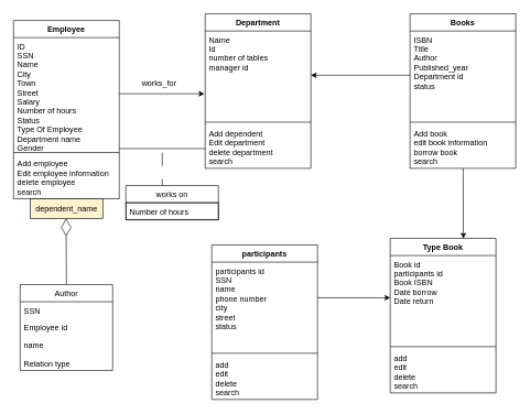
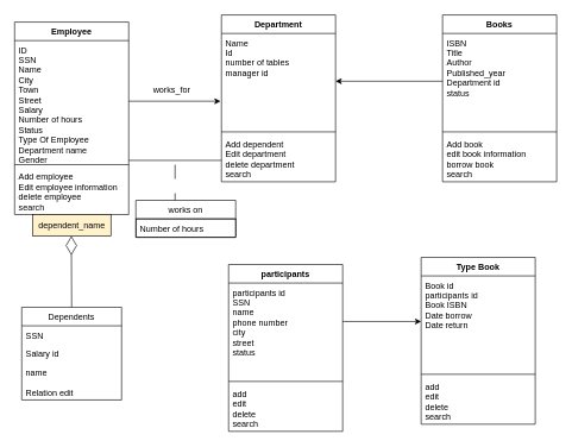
  <mxCell id="0" />
  <mxCell id="1" parent="0" />
  <mxCell id="2" value="Employee" style="swimlane;fontStyle=1;align=center;verticalAlign=top;childLayout=stackLayout;horizontal=1;startSize=26;horizontalStack=0;resizeParent=1;resizeParentMax=0;resizeLast=0;collapsible=1;marginBottom=0;" parent="1" vertex="1"><mxGeometry x="20" y="30" width="160" height="270" as="geometry" /></mxCell>
  <mxCell id="3" value="ID&#10;SSN&#10;Name&#10;City&#10;Town&#10;Street&#10;Salary&#10;Number of hours&#10;Status&#10;Type Of Employee&#10;Department name&#10;Gender&#10;Birth date" style="text;strokeColor=none;fillColor=none;align=left;verticalAlign=top;spacingLeft=4;spacingRight=4;overflow=hidden;rotatable=0;points=[[0,0.5],[1,0.5]];portConstraint=eastwest;" parent="2" vertex="1"><mxGeometry y="26" width="160" height="170" as="geometry" /></mxCell>
  <mxCell id="4" value="" style="line;strokeWidth=1;fillColor=none;align=left;verticalAlign=middle;spacingTop=-1;spacingLeft=3;spacingRight=3;rotatable=0;labelPosition=right;points=[];portConstraint=eastwest;" parent="2" vertex="1"><mxGeometry y="196" width="160" height="8" as="geometry" /></mxCell>
  <mxCell id="5" value="Add employee&#10;Edit employee information&#10;delete employee&#10;search" style="text;strokeColor=none;fillColor=none;align=left;verticalAlign=top;spacingLeft=4;spacingRight=4;overflow=hidden;rotatable=0;points=[[0,0.5],[1,0.5]];portConstraint=eastwest;" parent="2" vertex="1"><mxGeometry y="204" width="160" height="66" as="geometry" /></mxCell>
- <mxCell id="6" value="Author" style="swimlane;fontStyle=0;childLayout=stackLayout;horizontal=1;startSize=26;fillColor=none;horizontalStack=0;resizeParent=1;resizeParentMax=0;resizeLast=0;collapsible=1;marginBottom=0;" parent="1" vertex="1"><mxGeometry x="30" y="430" width="140" height="130" as="geometry" /></mxCell>
+ <mxCell id="6" value="Dependents" style="swimlane;fontStyle=0;childLayout=stackLayout;horizontal=1;startSize=26;fillColor=none;horizontalStack=0;resizeParent=1;resizeParentMax=0;resizeLast=0;collapsible=1;marginBottom=0;" parent="1" vertex="1"><mxGeometry x="30" y="430" width="140" height="130" as="geometry" /></mxCell>
  <mxCell id="7" value="SSN" style="text;strokeColor=none;fillColor=none;align=left;verticalAlign=top;spacingLeft=4;spacingRight=4;overflow=hidden;rotatable=0;points=[[0,0.5],[1,0.5]];portConstraint=eastwest;" parent="6" vertex="1"><mxGeometry y="26" width="140" height="26" as="geometry" /></mxCell>
- <mxCell id="8" value="Employee id" style="text;strokeColor=none;fillColor=none;align=left;verticalAlign=top;spacingLeft=4;spacingRight=4;overflow=hidden;rotatable=0;points=[[0,0.5],[1,0.5]];portConstraint=eastwest;" parent="6" vertex="1"><mxGeometry y="52" width="140" height="26" as="geometry" /></mxCell>
- <mxCell id="9" value="name&#10;&#10;Relation type" style="text;strokeColor=none;fillColor=none;align=left;verticalAlign=top;spacingLeft=4;spacingRight=4;overflow=hidden;rotatable=0;points=[[0,0.5],[1,0.5]];portConstraint=eastwest;" parent="6" vertex="1"><mxGeometry y="78" width="140" height="52" as="geometry" /></mxCell>
+ <mxCell id="8" value="Salary id" style="text;strokeColor=none;fillColor=none;align=left;verticalAlign=top;spacingLeft=4;spacingRight=4;overflow=hidden;rotatable=0;points=[[0,0.5],[1,0.5]];portConstraint=eastwest;" parent="6" vertex="1"><mxGeometry y="52" width="140" height="26" as="geometry" /></mxCell>
+ <mxCell id="9" value="name&#10;&#10;Relation edit" style="text;strokeColor=none;fillColor=none;align=left;verticalAlign=top;spacingLeft=4;spacingRight=4;overflow=hidden;rotatable=0;points=[[0,0.5],[1,0.5]];portConstraint=eastwest;" parent="6" vertex="1"><mxGeometry y="78" width="140" height="52" as="geometry" /></mxCell>
  <mxCell id="10" value="Department" style="swimlane;fontStyle=1;align=center;verticalAlign=top;childLayout=stackLayout;horizontal=1;startSize=26;horizontalStack=0;resizeParent=1;resizeParentMax=0;resizeLast=0;collapsible=1;marginBottom=0;" parent="1" vertex="1"><mxGeometry x="310" y="20" width="160" height="234" as="geometry" /></mxCell>
  <mxCell id="11" value="Name&#10;Id&#10;number of tables&#10;manager id" style="text;strokeColor=none;fillColor=none;align=left;verticalAlign=top;spacingLeft=4;spacingRight=4;overflow=hidden;rotatable=0;points=[[0,0.5],[1,0.5]];portConstraint=eastwest;" parent="10" vertex="1"><mxGeometry y="26" width="160" height="134" as="geometry" /></mxCell>
  <mxCell id="12" value="" style="line;strokeWidth=1;fillColor=none;align=left;verticalAlign=middle;spacingTop=-1;spacingLeft=3;spacingRight=3;rotatable=0;labelPosition=right;points=[];portConstraint=eastwest;" parent="10" vertex="1"><mxGeometry y="160" width="160" height="8" as="geometry" /></mxCell>
  <mxCell id="13" value="Add dependent&#10;Edit department&#10;delete department&#10;search" style="text;strokeColor=none;fillColor=none;align=left;verticalAlign=top;spacingLeft=4;spacingRight=4;overflow=hidden;rotatable=0;points=[[0,0.5],[1,0.5]];portConstraint=eastwest;" parent="10" vertex="1"><mxGeometry y="168" width="160" height="66" as="geometry" /></mxCell>
- <mxCell id="14" style="edgeStyle=none;rounded=0;orthogonalLoop=1;jettySize=auto;html=1;entryX=0.692;entryY=0.001;entryDx=0;entryDy=0;entryPerimeter=0;" parent="1" source="15" target="19" edge="1"><mxGeometry relative="1" as="geometry" /></mxCell>
  <mxCell id="15" value="Books" style="swimlane;fontStyle=1;align=center;verticalAlign=top;childLayout=stackLayout;horizontal=1;startSize=26;horizontalStack=0;resizeParent=1;resizeParentMax=0;resizeLast=0;collapsible=1;marginBottom=0;" parent="1" vertex="1"><mxGeometry x="620" y="20" width="160" height="234" as="geometry" /></mxCell>
  <mxCell id="16" value="ISBN&#10;Title&#10;Author&#10;Published_year&#10;Department id&#10;status" style="text;strokeColor=none;fillColor=none;align=left;verticalAlign=top;spacingLeft=4;spacingRight=4;overflow=hidden;rotatable=0;points=[[0,0.5],[1,0.5]];portConstraint=eastwest;" parent="15" vertex="1"><mxGeometry y="26" width="160" height="134" as="geometry" /></mxCell>
  <mxCell id="17" value="" style="line;strokeWidth=1;fillColor=none;align=left;verticalAlign=middle;spacingTop=-1;spacingLeft=3;spacingRight=3;rotatable=0;labelPosition=right;points=[];portConstraint=eastwest;" parent="15" vertex="1"><mxGeometry y="160" width="160" height="8" as="geometry" /></mxCell>
  <mxCell id="18" value="Add book&#10;edit book information&#10;borrow book&#10;search" style="text;strokeColor=none;fillColor=none;align=left;verticalAlign=top;spacingLeft=4;spacingRight=4;overflow=hidden;rotatable=0;points=[[0,0.5],[1,0.5]];portConstraint=eastwest;" parent="15" vertex="1"><mxGeometry y="168" width="160" height="66" as="geometry" /></mxCell>
  <mxCell id="19" value="Type Book" style="swimlane;fontStyle=1;align=center;verticalAlign=top;childLayout=stackLayout;horizontal=1;startSize=26;horizontalStack=0;resizeParent=1;resizeParentMax=0;resizeLast=0;collapsible=1;marginBottom=0;" parent="1" vertex="1"><mxGeometry x="590" y="360" width="160" height="234" as="geometry" /></mxCell>
  <mxCell id="20" value="Book id&#10;participants id&#10;Book ISBN&#10;Date borrow&#10;Date return" style="text;strokeColor=none;fillColor=none;align=left;verticalAlign=top;spacingLeft=4;spacingRight=4;overflow=hidden;rotatable=0;points=[[0,0.5],[1,0.5]];portConstraint=eastwest;" parent="19" vertex="1"><mxGeometry y="26" width="160" height="134" as="geometry" /></mxCell>
  <mxCell id="21" value="" style="line;strokeWidth=1;fillColor=none;align=left;verticalAlign=middle;spacingTop=-1;spacingLeft=3;spacingRight=3;rotatable=0;labelPosition=right;points=[];portConstraint=eastwest;" parent="19" vertex="1"><mxGeometry y="160" width="160" height="8" as="geometry" /></mxCell>
  <mxCell id="22" value="add&#10;edit&#10;delete&#10;search" style="text;strokeColor=none;fillColor=none;align=left;verticalAlign=top;spacingLeft=4;spacingRight=4;overflow=hidden;rotatable=0;points=[[0,0.5],[1,0.5]];portConstraint=eastwest;" parent="19" vertex="1"><mxGeometry y="168" width="160" height="66" as="geometry" /></mxCell>
  <mxCell id="23" value="participants" style="swimlane;fontStyle=1;align=center;verticalAlign=top;childLayout=stackLayout;horizontal=1;startSize=26;horizontalStack=0;resizeParent=1;resizeParentMax=0;resizeLast=0;collapsible=1;marginBottom=0;" parent="1" vertex="1"><mxGeometry x="320" y="370" width="160" height="234" as="geometry" /></mxCell>
  <mxCell id="24" value="participants id&#10;SSN&#10;name&#10;phone number&#10;city&#10;street&#10;status" style="text;strokeColor=none;fillColor=none;align=left;verticalAlign=top;spacingLeft=4;spacingRight=4;overflow=hidden;rotatable=0;points=[[0,0.5],[1,0.5]];portConstraint=eastwest;" parent="23" vertex="1"><mxGeometry y="26" width="160" height="134" as="geometry" /></mxCell>
  <mxCell id="25" value="" style="line;strokeWidth=1;fillColor=none;align=left;verticalAlign=middle;spacingTop=-1;spacingLeft=3;spacingRight=3;rotatable=0;labelPosition=right;points=[];portConstraint=eastwest;" parent="23" vertex="1"><mxGeometry y="160" width="160" height="8" as="geometry" /></mxCell>
  <mxCell id="26" value="add&#10;edit&#10;delete&#10;search" style="text;strokeColor=none;fillColor=none;align=left;verticalAlign=top;spacingLeft=4;spacingRight=4;overflow=hidden;rotatable=0;points=[[0,0.5],[1,0.5]];portConstraint=eastwest;" parent="23" vertex="1"><mxGeometry y="168" width="160" height="66" as="geometry" /></mxCell>
  <mxCell id="27" value="dependent_name" style="html=1;fillColor=#fff2cc;" parent="1" vertex="1"><mxGeometry x="45" y="300" width="110" height="30" as="geometry" /></mxCell>
  <mxCell id="28" value="" style="endArrow=diamondThin;endFill=0;endSize=24;html=1;exitX=0.5;exitY=0;exitDx=0;exitDy=0;" parent="1" source="6" edge="1"><mxGeometry width="160" relative="1" as="geometry"><mxPoint x="99.5" y="390" as="sourcePoint" /><mxPoint x="99.5" y="330" as="targetPoint" /></mxGeometry></mxCell>
  <mxCell id="29" style="edgeStyle=orthogonalEdgeStyle;rounded=0;orthogonalLoop=1;jettySize=auto;html=1;entryX=-0.008;entryY=0.709;entryDx=0;entryDy=0;entryPerimeter=0;" parent="1" source="3" target="11" edge="1"><mxGeometry relative="1" as="geometry" /></mxCell>
  <mxCell id="30" value="works_for" style="text;html=1;align=center;verticalAlign=middle;resizable=0;points=[];autosize=1;" parent="1" vertex="1"><mxGeometry x="205" y="115" width="70" height="20" as="geometry" /></mxCell>
  <mxCell id="31" value="" style="line;strokeWidth=1;fillColor=none;align=left;verticalAlign=middle;spacingTop=-1;spacingLeft=3;spacingRight=3;rotatable=0;labelPosition=right;points=[];portConstraint=eastwest;" parent="1" vertex="1"><mxGeometry x="180" y="220" width="130" height="8" as="geometry" /></mxCell>
  <mxCell id="32" value="" style="line;strokeWidth=1;direction=south;html=1;dashed=1;dashPattern=20 20;" parent="1" vertex="1"><mxGeometry x="240" y="230" width="10" height="50" as="geometry" /></mxCell>
  <mxCell id="33" value="works on" style="swimlane;fontStyle=0;childLayout=stackLayout;horizontal=1;startSize=26;fillColor=none;horizontalStack=0;resizeParent=1;resizeParentMax=0;resizeLast=0;collapsible=1;marginBottom=0;strokeColor=#000000;" parent="1" vertex="1"><mxGeometry x="190" y="280" width="140" height="52" as="geometry" /></mxCell>
  <mxCell id="34" value="Number of hours" style="text;strokeColor=#000000;fillColor=none;align=left;verticalAlign=top;spacingLeft=4;spacingRight=4;overflow=hidden;rotatable=0;points=[[0,0.5],[1,0.5]];portConstraint=eastwest;" parent="33" vertex="1"><mxGeometry y="26" width="140" height="26" as="geometry" /></mxCell>
  <mxCell id="35" style="edgeStyle=none;rounded=0;orthogonalLoop=1;jettySize=auto;html=1;entryX=1;entryY=0.5;entryDx=0;entryDy=0;" parent="1" source="16" target="11" edge="1"><mxGeometry relative="1" as="geometry" /></mxCell>
  <mxCell id="36" style="edgeStyle=none;rounded=0;orthogonalLoop=1;jettySize=auto;html=1;" edge="1" parent="1"><mxGeometry relative="1" as="geometry"><mxPoint x="480" y="450" as="sourcePoint" /><mxPoint x="590" y="450" as="targetPoint" /></mxGeometry></mxCell>
